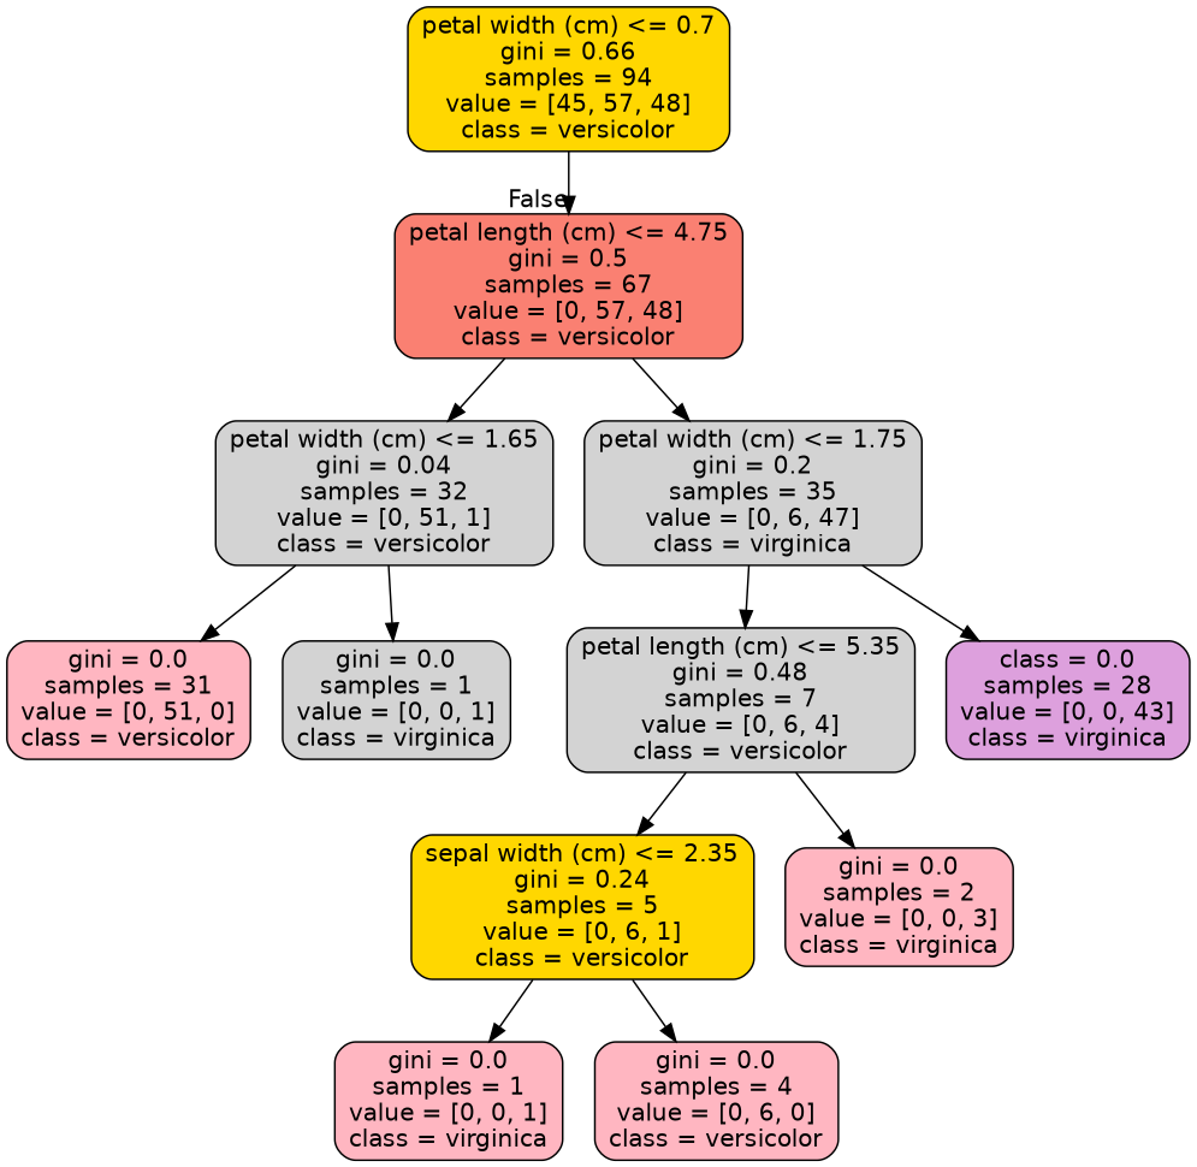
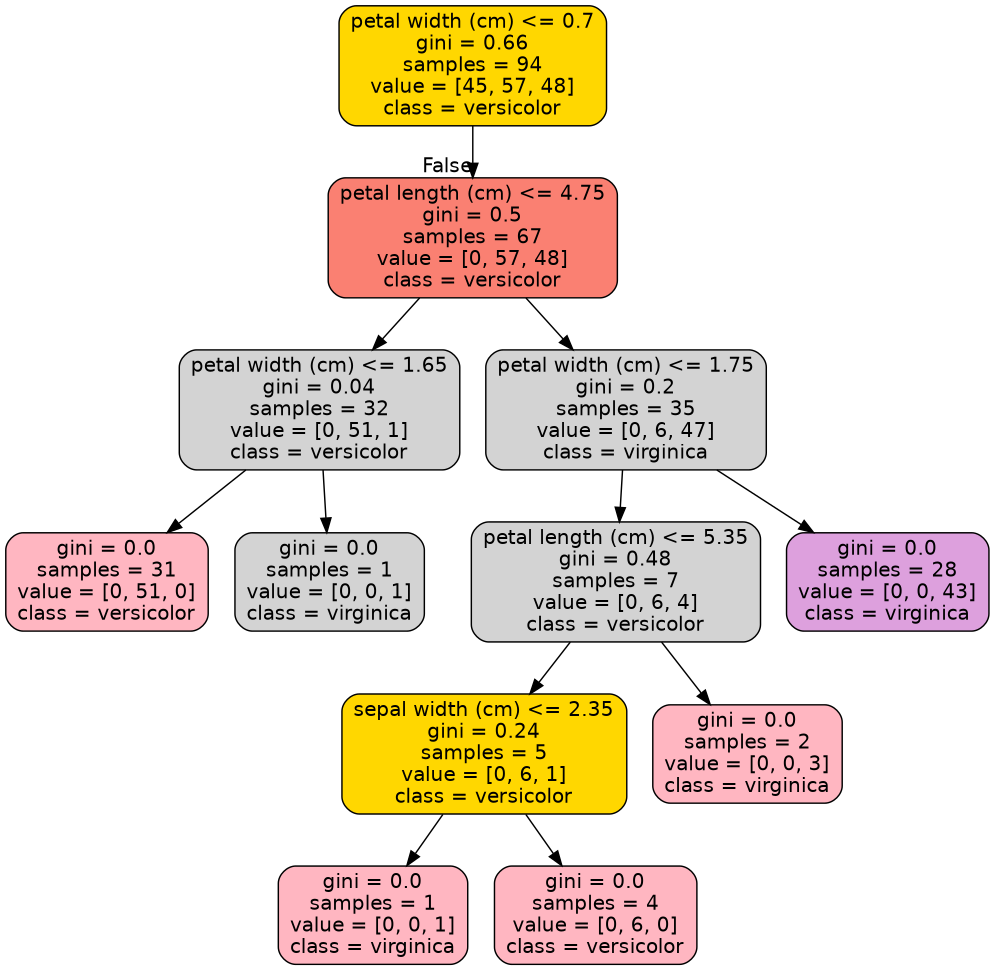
  digraph {
    node [color=black fillcolor=lightgrey fontname=helvetica shape=box style="filled, rounded"]
    edge [fontname=helvetica]
    n1 [fillcolor=gold label="petal width (cm) <= 0.7\ngini = 0.66\nsamples = 94\nvalue = [45, 57, 48]\nclass = versicolor"]
    n2 [fillcolor=salmon label="petal length (cm) <= 4.75\ngini = 0.5\nsamples = 67\nvalue = [0, 57, 48]\nclass = versicolor"]
    n3 [label="petal width (cm) <= 1.65\ngini = 0.04\nsamples = 32\nvalue = [0, 51, 1]\nclass = versicolor"]
    n4 [label="petal width (cm) <= 1.75\ngini = 0.2\nsamples = 35\nvalue = [0, 6, 47]\nclass = virginica"]
    n5 [fillcolor=lightpink label="gini = 0.0\nsamples = 31\nvalue = [0, 51, 0]\nclass = versicolor"]
    n6 [label="gini = 0.0\nsamples = 1\nvalue = [0, 0, 1]\nclass = virginica"]
    n7 [label="petal length (cm) <= 5.35\ngini = 0.48\nsamples = 7\nvalue = [0, 6, 4]\nclass = versicolor"]
-   n8 [fillcolor=plum label="class = 0.0\nsamples = 28\nvalue = [0, 0, 43]\nclass = virginica"]
+   n8 [fillcolor=plum label="gini = 0.0\nsamples = 28\nvalue = [0, 0, 43]\nclass = virginica"]
    n9 [fillcolor=gold label="sepal width (cm) <= 2.35\ngini = 0.24\nsamples = 5\nvalue = [0, 6, 1]\nclass = versicolor"]
    n10 [fillcolor=lightpink label="gini = 0.0\nsamples = 2\nvalue = [0, 0, 3]\nclass = virginica"]
    n11 [fillcolor=lightpink label="gini = 0.0\nsamples = 1\nvalue = [0, 0, 1]\nclass = virginica"]
    n12 [fillcolor=lightpink label="gini = 0.0\nsamples = 4\nvalue = [0, 6, 0]\nclass = versicolor"]
    n1 -> n2 [headlabel=False labelangle=-45 labeldistance=2.5]
    n2 -> n3
    n2 -> n4
    n3 -> n5
    n3 -> n6
    n4 -> n7
    n4 -> n8
    n7 -> n9
    n7 -> n10
    n9 -> n11
    n9 -> n12
  }
